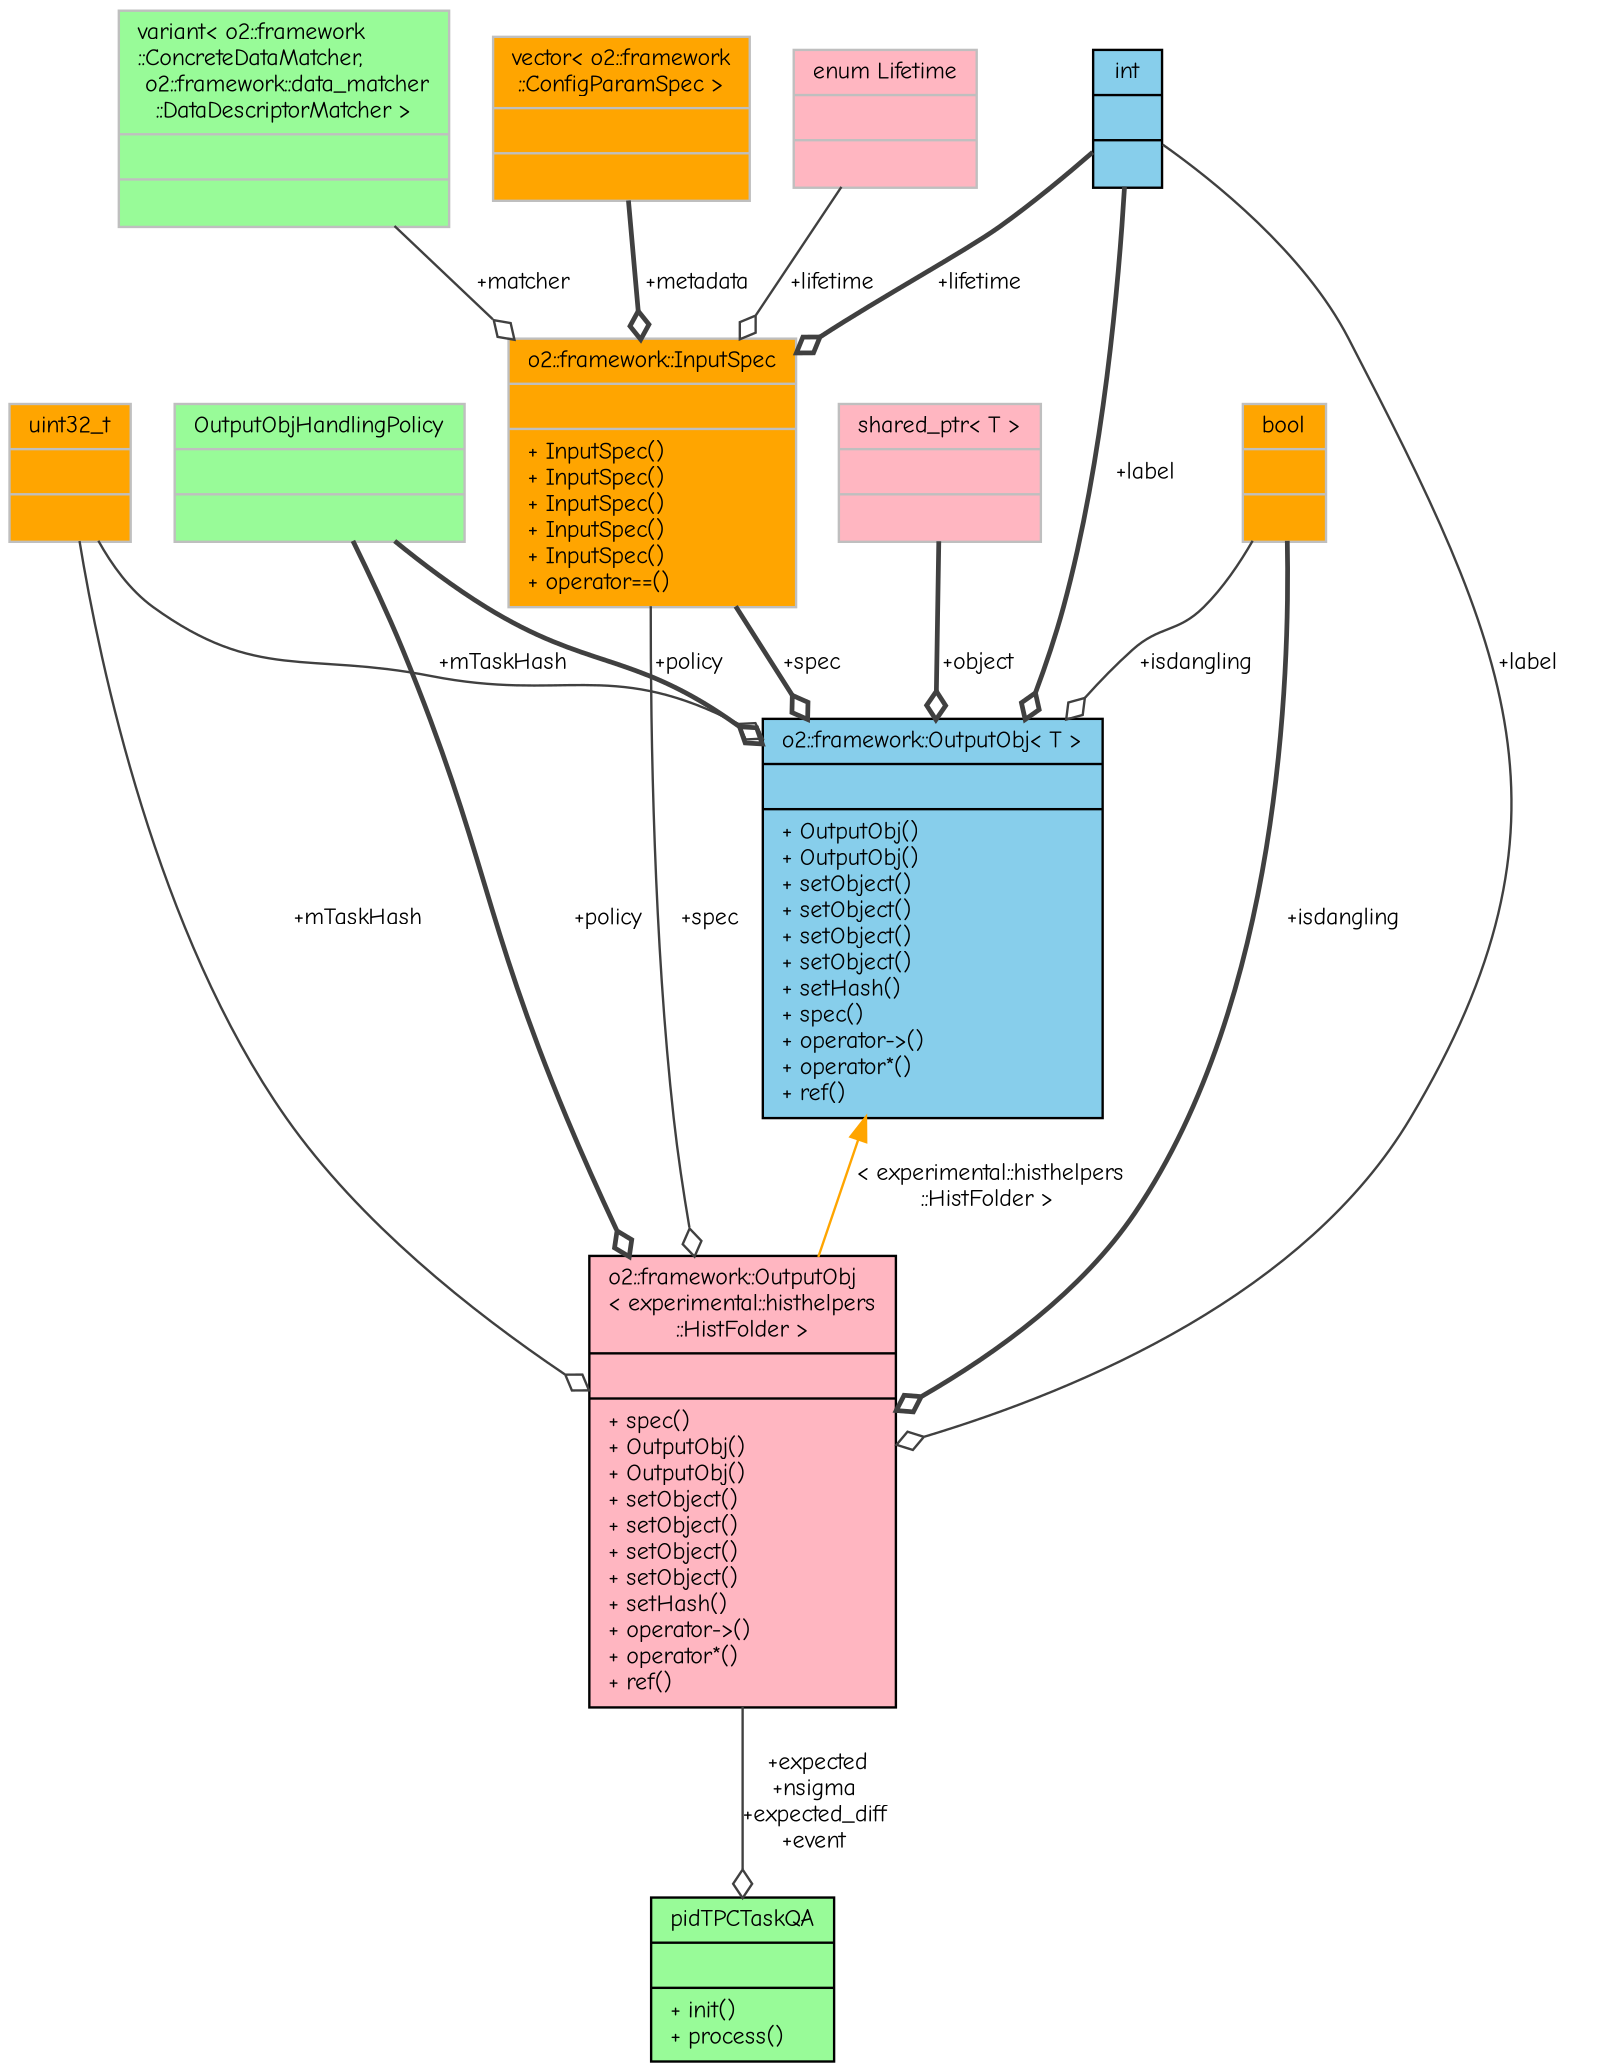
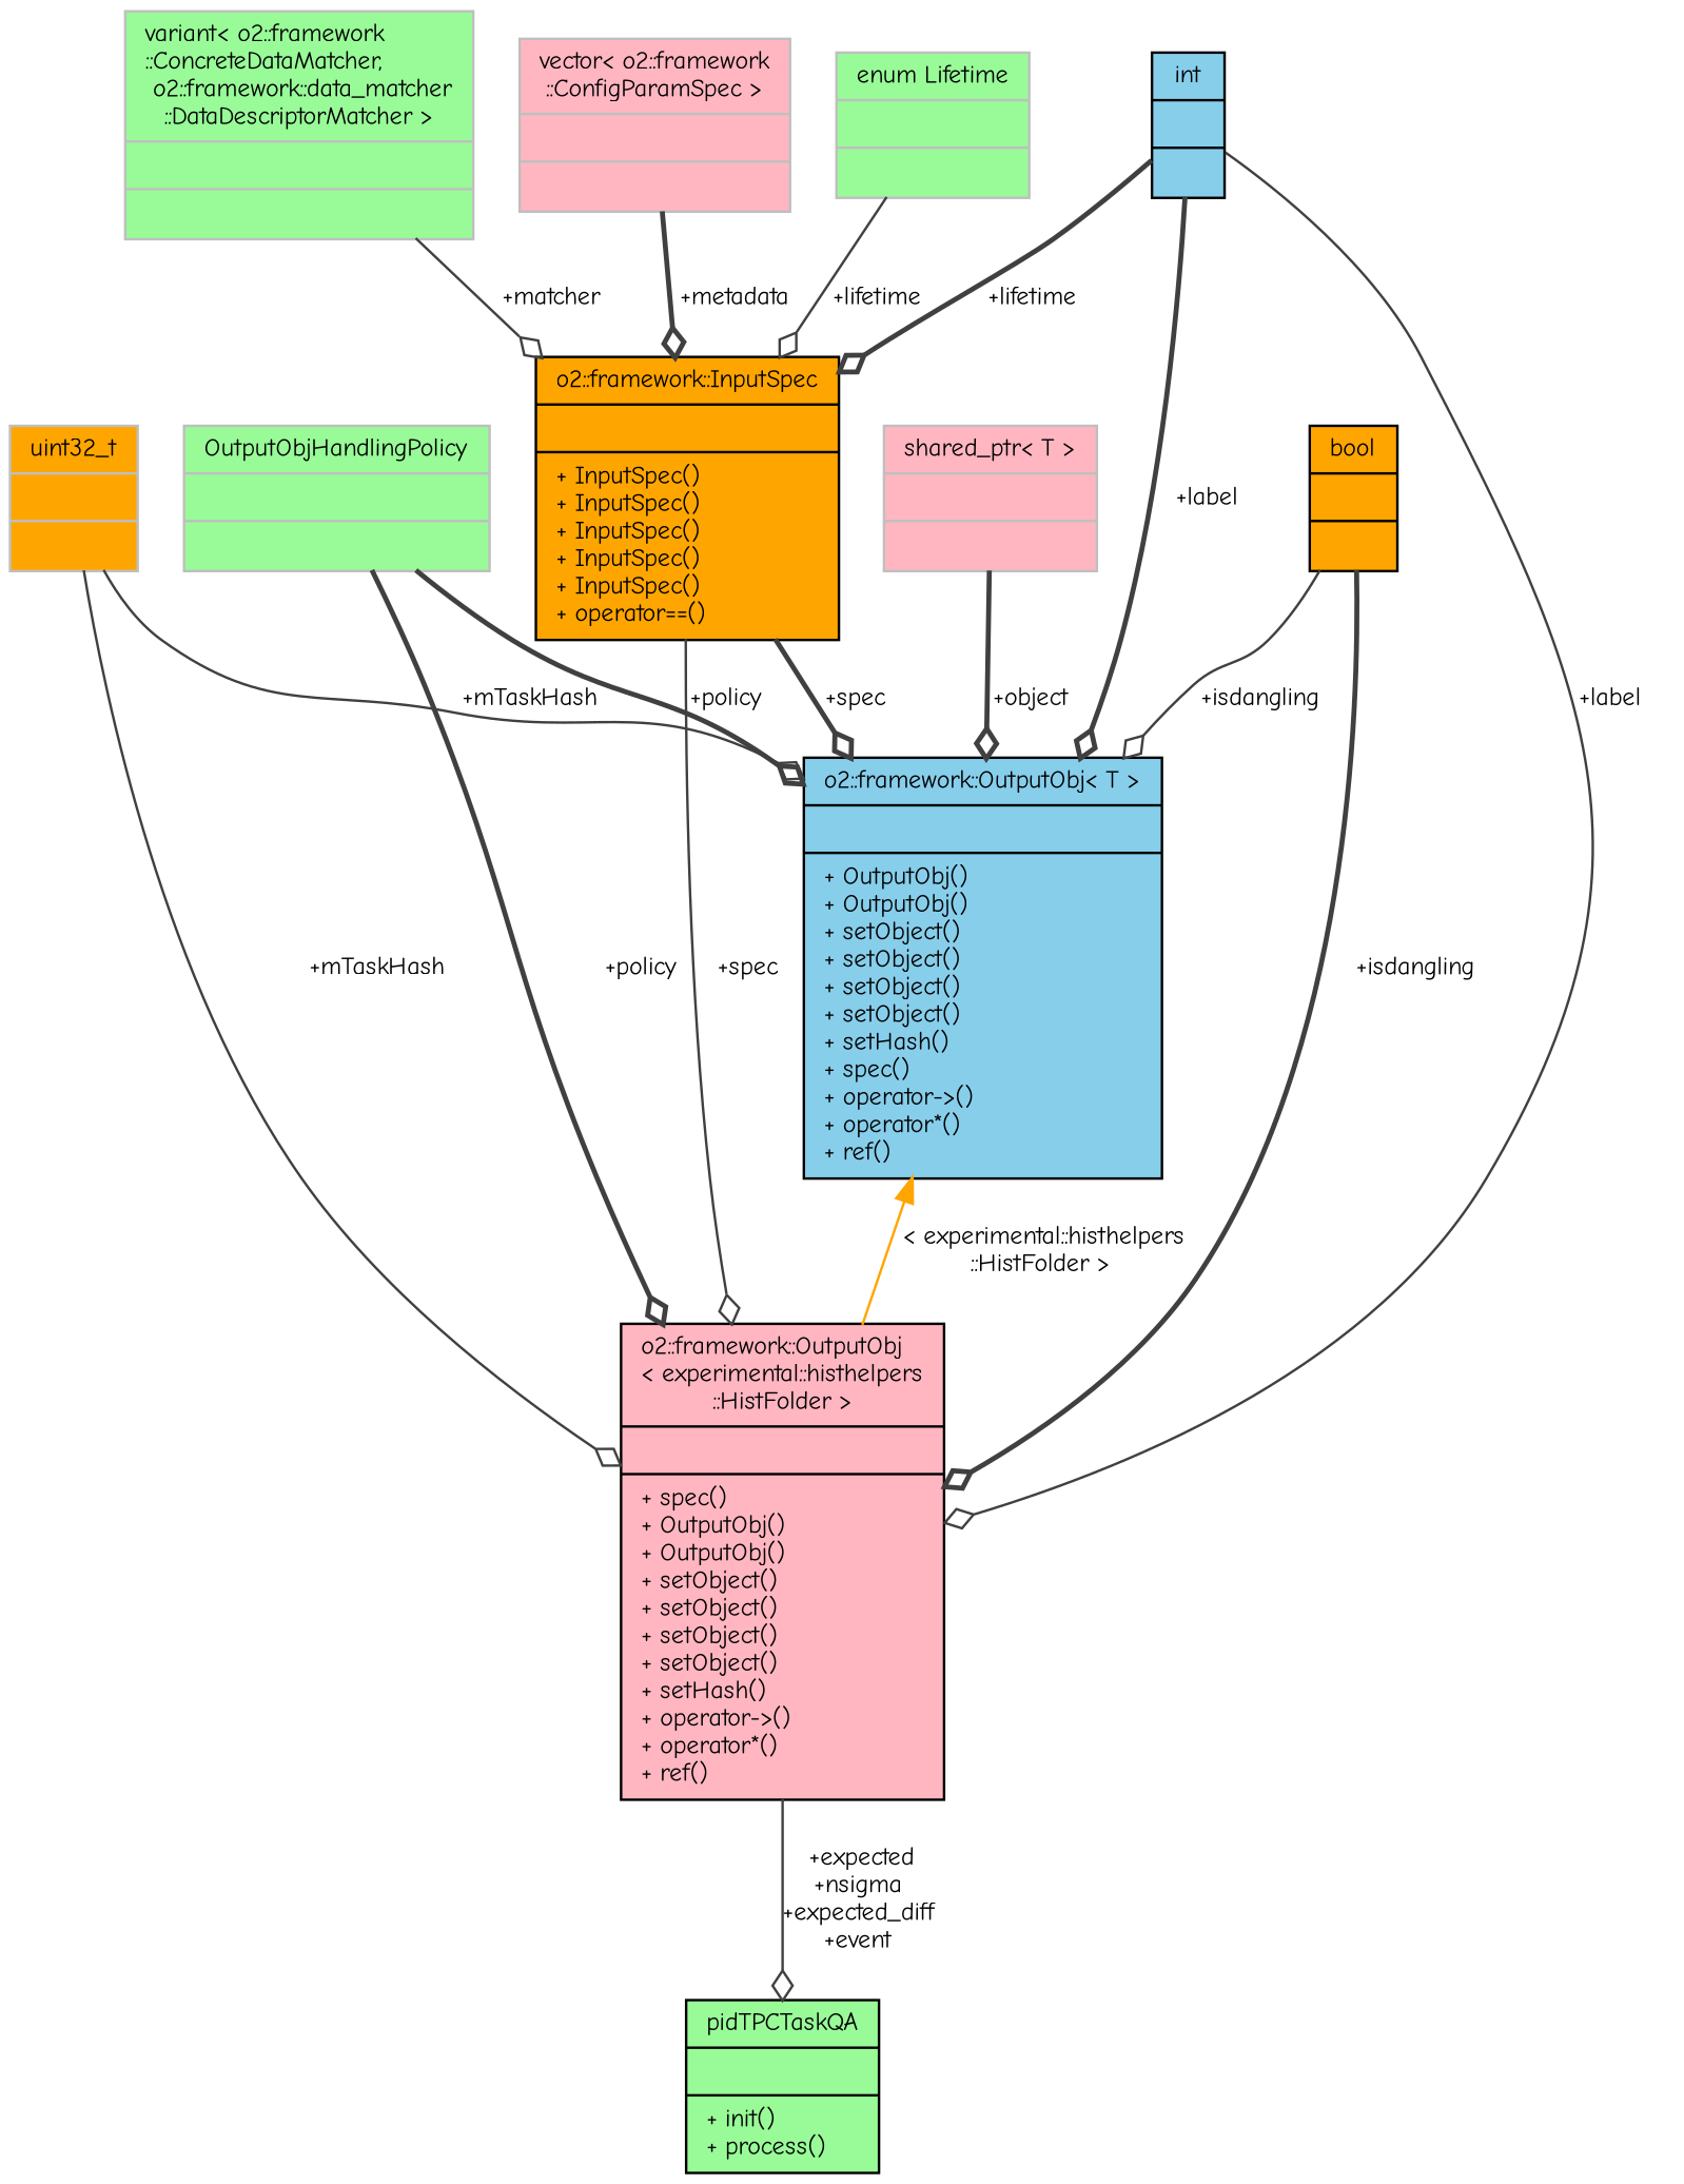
  digraph {
    fontname="Comic Neue"
    node [color=grey75 fillcolor=orange fontname="Comic Neue" fontsize=10 shape=record style=filled]
    edge [arrowhead=odiamond color=grey25 fontname="Comic Neue" fontsize=10 labelfontname=Helvetica labelfontsize=10 style=solid]
    n1 [color=black fillcolor=palegreen fontcolor=black height=0.2 label="{pidTPCTaskQA\n||+ init()\l+ process()\l}" width=0.4]
    n2 [color=black fillcolor=lightpink height=0.2 label="{o2::framework::OutputObj\l\< experimental::histhelpers\l::HistFolder \>\n||+ spec()\l+ OutputObj()\l+ OutputObj()\l+ setObject()\l+ setObject()\l+ setObject()\l+ setObject()\l+ setHash()\l+ operator-\>()\l+ operator*()\l+ ref()\l}" width=0.4]
    n3 [fillcolor=palegreen height=0.2 label="{OutputObjHandlingPolicy\n||}" width=0.4]
    n4 [color=black fillcolor=skyblue height=0.2 label="{o2::framework::OutputObj\< T \>\n||+ OutputObj()\l+ OutputObj()\l+ setObject()\l+ setObject()\l+ setObject()\l+ setObject()\l+ setHash()\l+ spec()\l+ operator-\>()\l+ operator*()\l+ ref()\l}" width=0.4]
    n5 [height=0.2 label="{uint32_t\n||}" width=0.4]
    n6 [color=black fillcolor=skyblue height=0.2 label="{int\n||}" width=0.4]
-   n7 [height=0.2 label="{o2::framework::InputSpec\n||+ InputSpec()\l+ InputSpec()\l+ InputSpec()\l+ InputSpec()\l+ InputSpec()\l+ operator==()\l}" width=0.4]
-   n8 [height=0.2 label="{bool\n||}" width=0.4]
-   n9 [height=0.2 label="{vector\< o2::framework\l::ConfigParamSpec \>\n||}" width=0.4]
-   n10 [fillcolor=lightpink height=0.2 label="{enum Lifetime\n||}" width=0.4]
+   n7 [color=black height=0.2 label="{o2::framework::InputSpec\n||+ InputSpec()\l+ InputSpec()\l+ InputSpec()\l+ InputSpec()\l+ InputSpec()\l+ operator==()\l}" width=0.4]
+   n8 [color=black height=0.2 label="{bool\n||}" width=0.4]
+   n9 [fillcolor=lightpink height=0.2 label="{vector\< o2::framework\l::ConfigParamSpec \>\n||}" width=0.4]
+   n10 [fillcolor=palegreen height=0.2 label="{enum Lifetime\n||}" width=0.4]
    n11 [fillcolor=palegreen height=0.2 label="{variant\< o2::framework\l::ConcreteDataMatcher,\l o2::framework::data_matcher\l::DataDescriptorMatcher \>\n||}" width=0.4]
    n12 [fillcolor=lightpink height=0.2 label="{shared_ptr\< T \>\n||}" width=0.4]
    n2 -> n1 [label=" +expected\n+nsigma\n+expected_diff\n+event"]
    n3 -> n2 [label=" +policy" style=bold]
    n3 -> n4 [label=" +policy" style=bold]
    n4 -> n2 [color=orange dir=back label=" \< experimental::histhelpers\l::HistFolder \>" arrowhead=""]
    n5 -> n2 [label=" +mTaskHash"]
    n5 -> n4 [label=" +mTaskHash"]
    n6 -> n2 [label=" +label"]
    n6 -> n4 [label=" +label" style=bold]
    n6 -> n7 [label=" +lifetime" style=bold]
    n7 -> n2 [label=" +spec"]
    n7 -> n4 [label=" +spec" style=bold]
    n8 -> n2 [label=" +isdangling" style=bold]
    n8 -> n4 [label=" +isdangling"]
    n9 -> n7 [label=" +metadata" style=bold]
    n10 -> n7 [label=" +lifetime"]
    n11 -> n7 [label=" +matcher"]
    n12 -> n4 [label=" +object" style=bold]
  }
